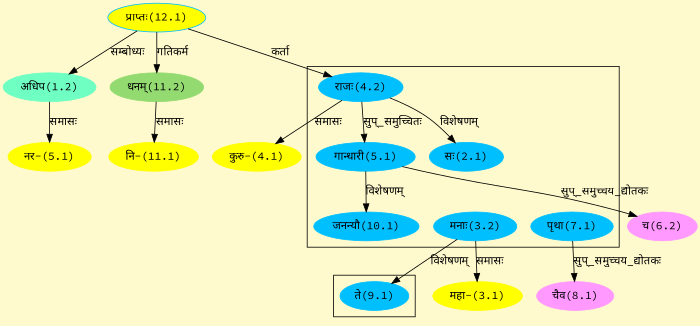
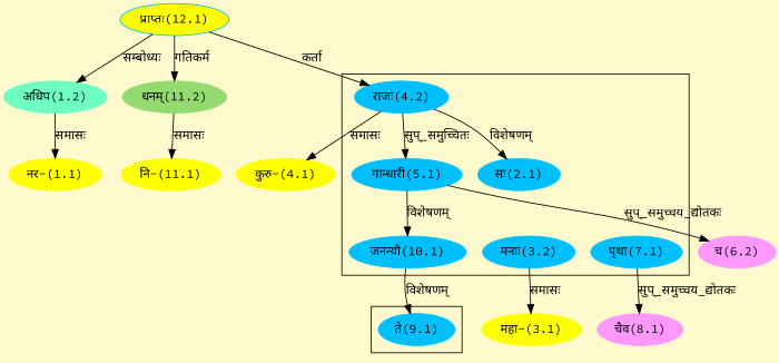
  digraph {
    bgcolor=lemonchiffon1
    compound=true
    fontname="Source Code Pro"
    rankdir=BT
    node [color="#00BFFF" fontname="Source Code Pro" style=filled]
    edge [dir=back fontname="Source Code Pro"]
    n1 [label="सः(2.1)"]
    n2 [label="राजः(4.2)"]
    n3 [label="मनाः(3.2)"]
    n4 [label="गान्धारी(5.1)"]
    n5 [label="पृथा(7.1)"]
    n6 [label="जनन्यौ(10.1)"]
    n7 [label="ते(9.1)"]
    n8 [fillcolor="#FFFF00" label="प्राप्तः(12.1)"]
-   n9 [color="#FFFF00" label="नर-(5.1)"]
+   n9 [color="#FFFF00" label="नर-(1.1)"]
    n10 [color="#6FFFC3" label="अधिप(1.2)"]
    n11 [color="#FFFF00" label="महा-(3.1)"]
    n12 [color="#FFFF00" label="कुरु-(4.1)"]
    n13 [color="#FF99FF" label="च(6.2)"]
    n14 [color="#FF99FF" label="चैव(8.1)"]
    n15 [color="#FFFF00" label="नि-(11.1)"]
    n16 [color="#93DB70" label="धनम्(11.2)"]
    subgraph cluster_1 {
      n1
      n2
      n3
      n4
      n5
      n6
    }
    subgraph cluster_2 {
      n7
    }
    n1 -> n2 [label="विशेषणम्"]
    n2 -> n8 [label="कर्ता"]
    n4 -> n2 [label="सुप्_समुच्चितः"]
    n6 -> n4 [label="विशेषणम्"]
-   n7 -> n3 [label="विशेषणम्"]
+   n7 -> n6 [label="विशेषणम्"]
    n9 -> n10 [label="समासः"]
    n10 -> n8 [label="सम्बोध्यः"]
    n11 -> n3 [label="समासः"]
    n12 -> n2 [label="समासः"]
    n13 -> n4 [label="सुप्_समुच्चय_द्योतकः"]
    n14 -> n5 [label="सुप्_समुच्चय_द्योतकः"]
    n15 -> n16 [label="समासः"]
    n16 -> n8 [label="गतिकर्म"]
  }
